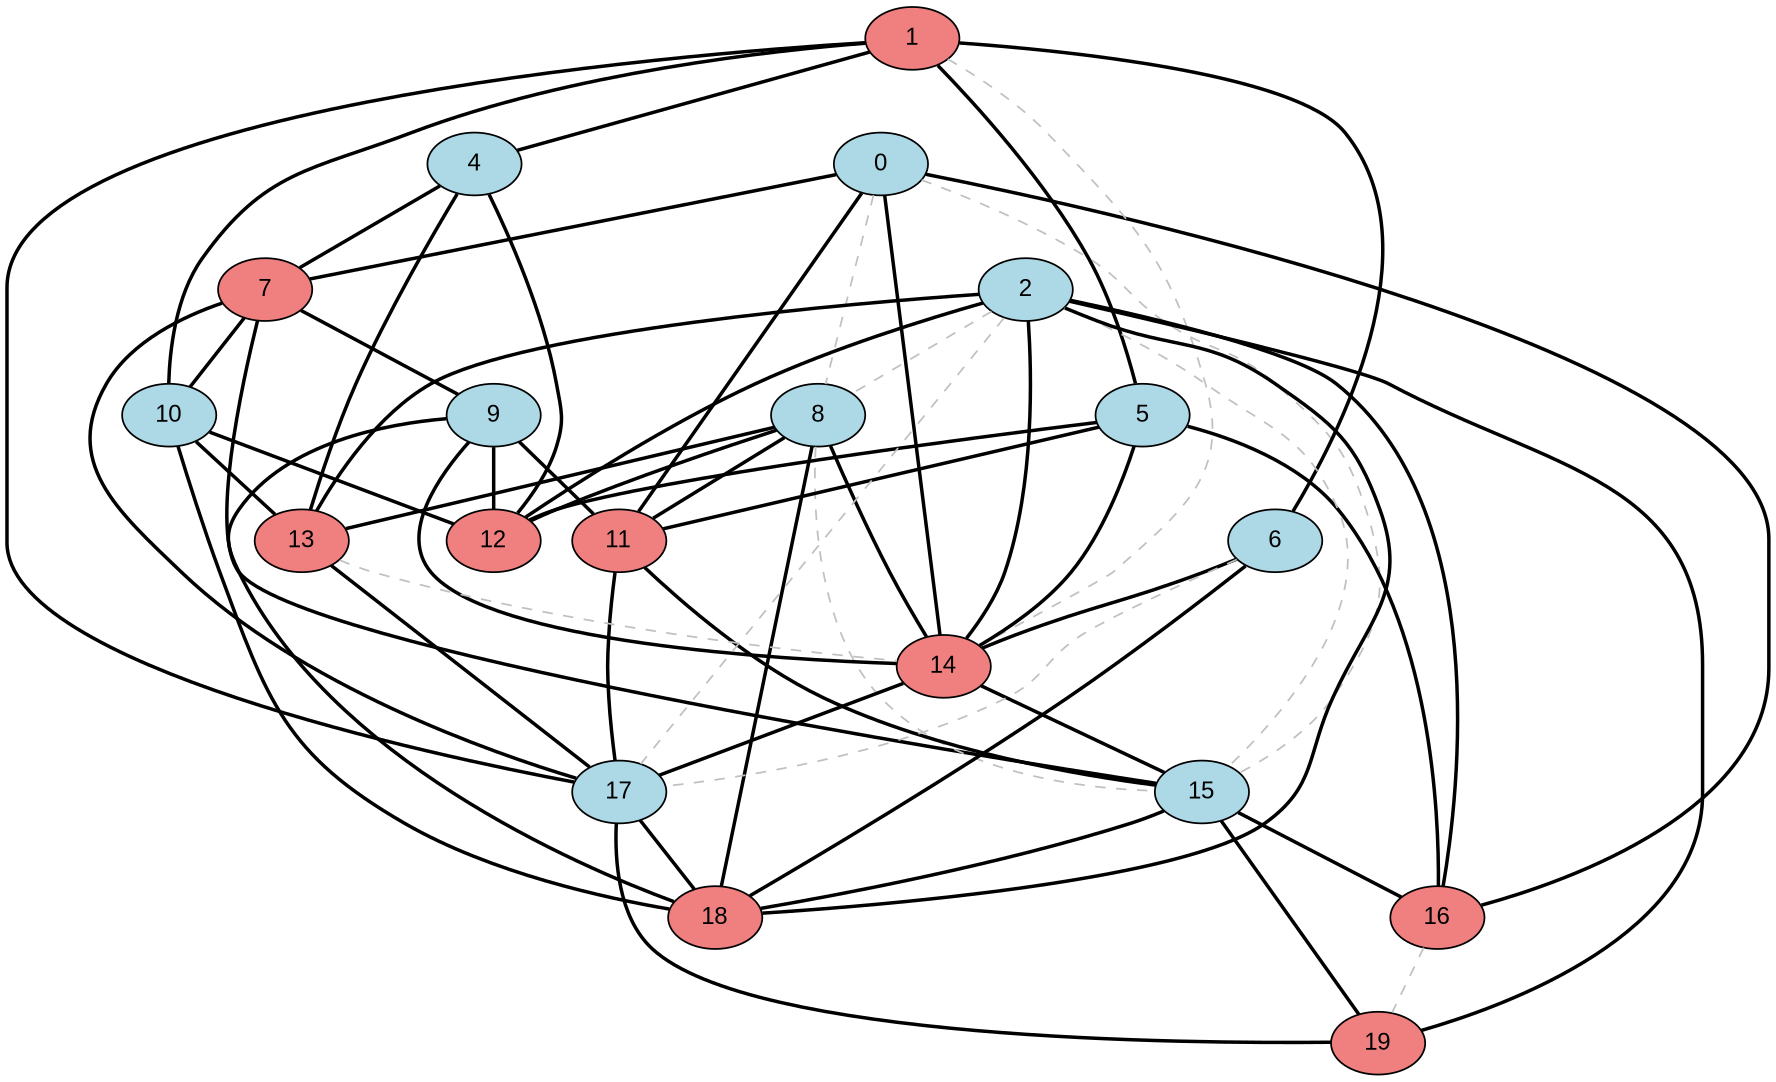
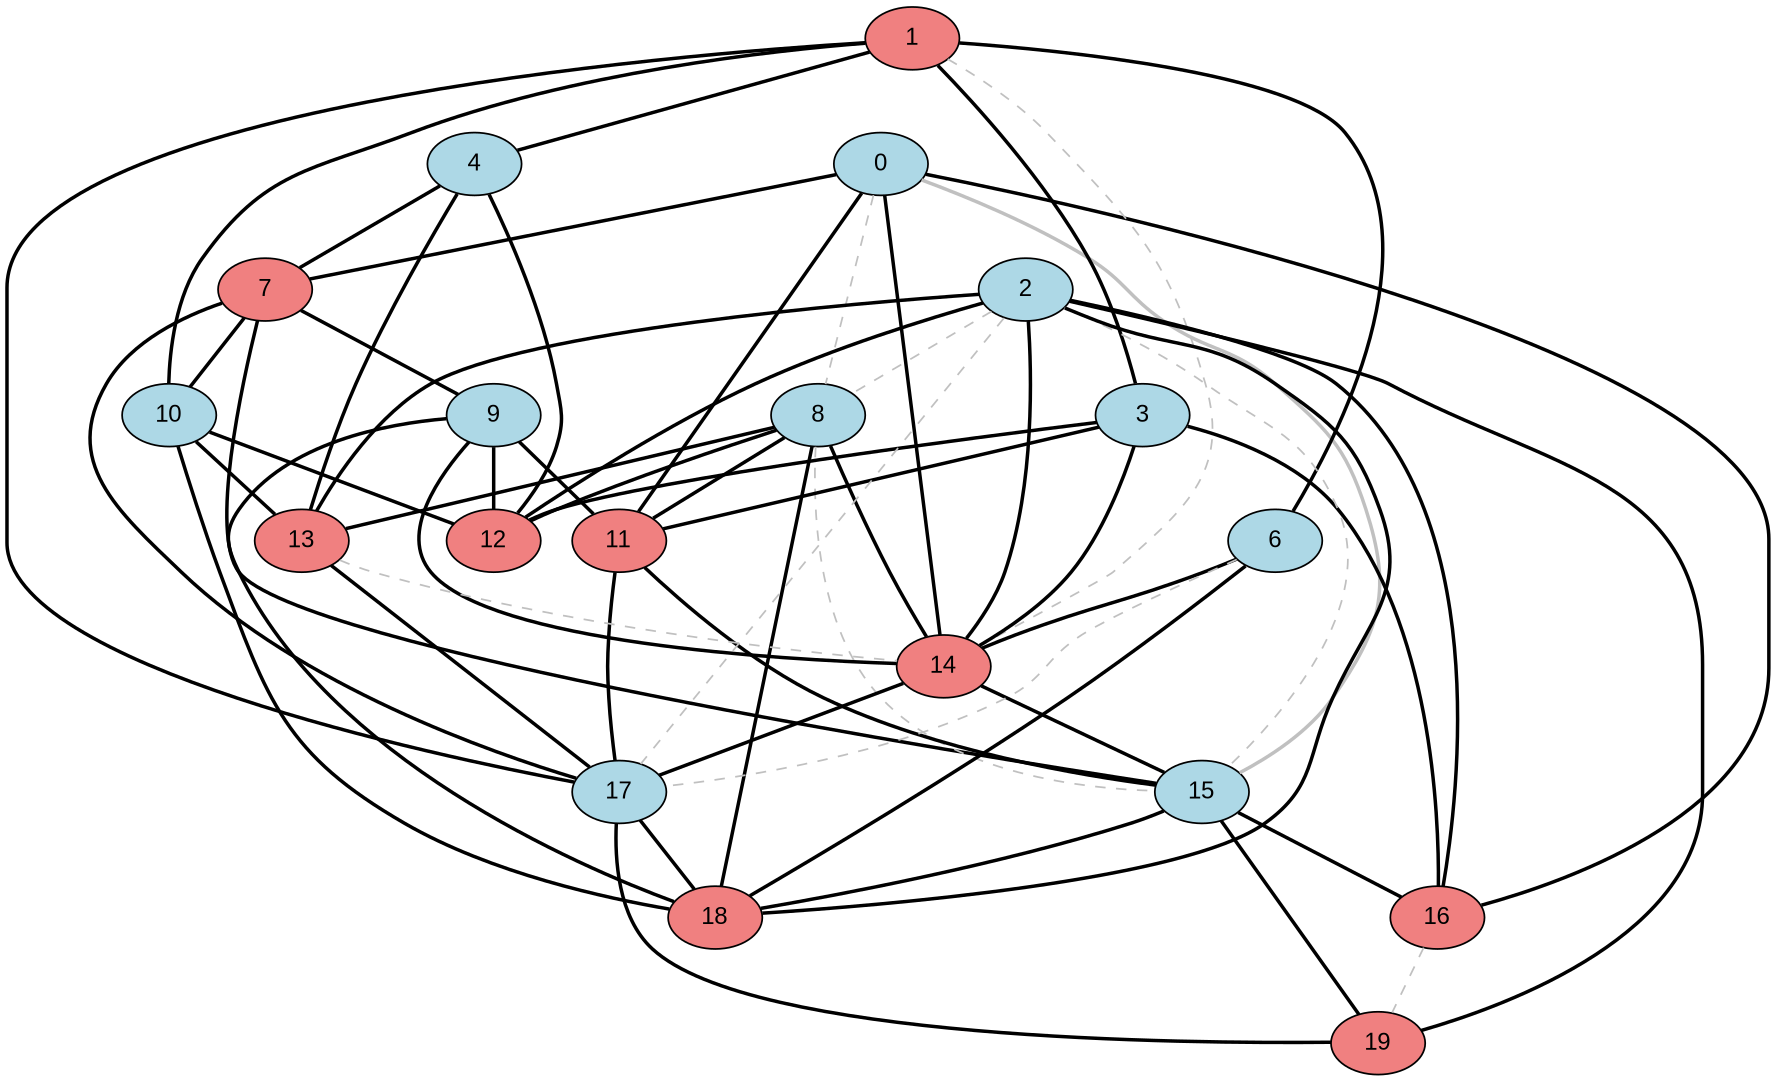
  graph {
    node [fillcolor=lightblue fontname=Arial style=filled]
    edge [color=black style=bold]
    7 [fillcolor=lightcoral]
    0
    8
    11 [fillcolor=lightcoral]
    14 [fillcolor=lightcoral]
    15
    16 [fillcolor=lightcoral]
    10
    17
    9
    12 [fillcolor=lightcoral]
    13 [fillcolor=lightcoral]
    18 [fillcolor=lightcoral]
    19 [fillcolor=lightcoral]
    1 [fillcolor=lightcoral]
-   3 [label=5]
+   3
    4
    6
    2
    7 -- 15
    7 -- 10
    7 -- 17
    7 -- 9
    0 -- 7
    0 -- 8 [color=gray style=dashed]
    0 -- 11
    0 -- 14
-   0 -- 15 [color=gray style=dashed]
+   0 -- 15 [color=gray]
    0 -- 16
    8 -- 11
    8 -- 14
    8 -- 15 [color=gray style=dashed]
    8 -- 12
    8 -- 13
    8 -- 18
    11 -- 15
    11 -- 17
    14 -- 15
    14 -- 17
    15 -- 16
    15 -- 18
    15 -- 19
    16 -- 19 [color=gray style=dashed]
    10 -- 12
    10 -- 13
    10 -- 18
    17 -- 18
    17 -- 19
    9 -- 11
    9 -- 14
    9 -- 12
    9 -- 18
    13 -- 14 [color=gray style=dashed]
    13 -- 17
    1 -- 14 [color=gray style=dashed]
    1 -- 10
    1 -- 17
    1 -- 3
    1 -- 4
    1 -- 6
    3 -- 11
    3 -- 14
    3 -- 16
    3 -- 12
    4 -- 7
    4 -- 12
    4 -- 13
    6 -- 14
    6 -- 17 [color=gray style=dashed]
    6 -- 18
    2 -- 8 [color=gray style=dashed]
    2 -- 14
    2 -- 15 [color=gray style=dashed]
    2 -- 16
    2 -- 17 [color=gray style=dashed]
    2 -- 12
    2 -- 13
    2 -- 18
    2 -- 19
  }
